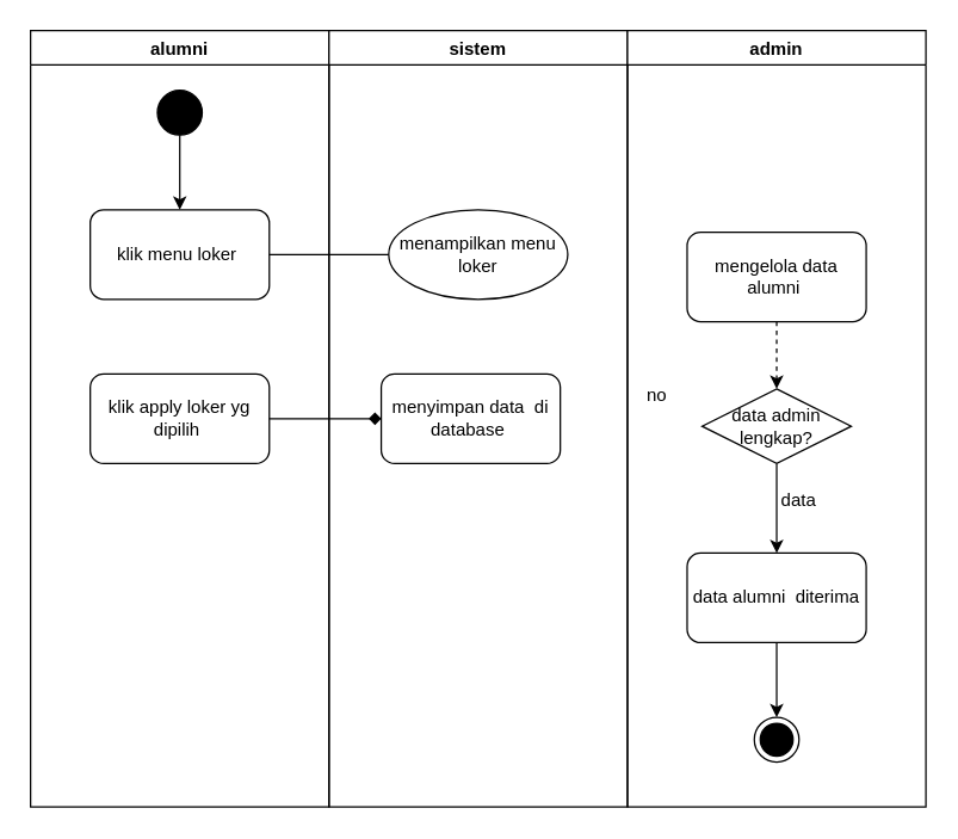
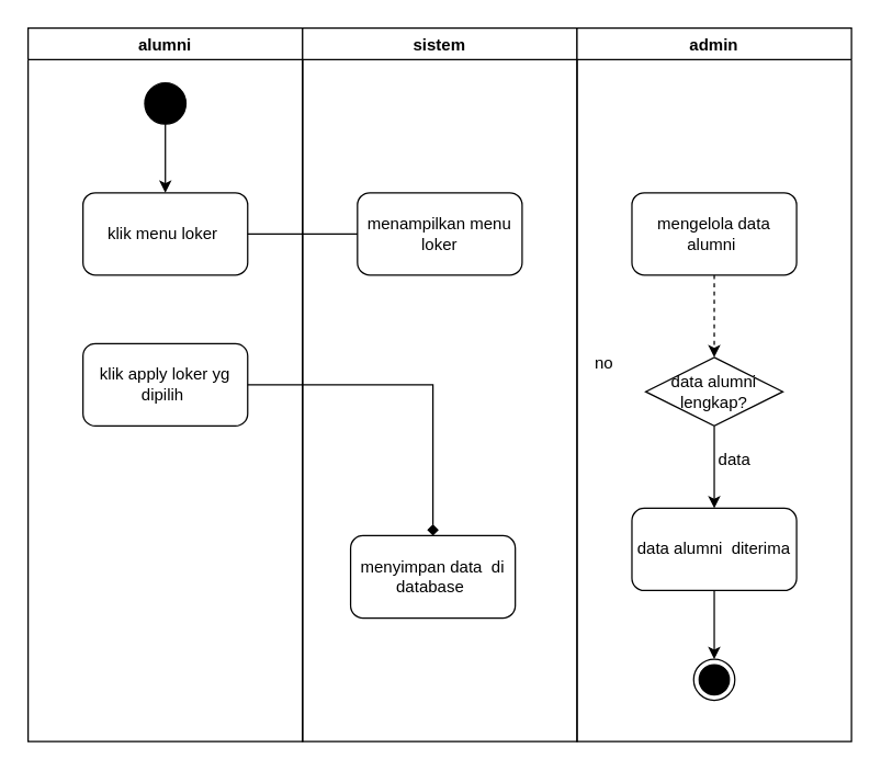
  <mxCell id="0" />
  <mxCell id="1" parent="0" />
  <mxCell id="2" value="alumni" style="swimlane;" parent="1" vertex="1"><mxGeometry x="20" y="20" width="200" height="520" as="geometry" /></mxCell>
  <mxCell id="3" value="klik menu loker&amp;nbsp;" style="rounded=1;whiteSpace=wrap;html=1;" parent="2" vertex="1"><mxGeometry x="40" y="120" width="120" height="60" as="geometry" /></mxCell>
  <mxCell id="4" value="" style="edgeStyle=orthogonalEdgeStyle;rounded=0;orthogonalLoop=1;jettySize=auto;html=1;" parent="2" source="5" target="3" edge="1"><mxGeometry relative="1" as="geometry" /></mxCell>
  <mxCell id="5" value="" style="ellipse;whiteSpace=wrap;html=1;aspect=fixed;fillColor=#000000;" parent="2" vertex="1"><mxGeometry x="85" y="40" width="30" height="30" as="geometry" /></mxCell>
  <mxCell id="6" value="klik apply loker yg dipilih&amp;nbsp;" style="rounded=1;whiteSpace=wrap;html=1;" vertex="1" parent="2"><mxGeometry x="40" y="230" width="120" height="60" as="geometry" /></mxCell>
  <mxCell id="7" value="sistem" style="swimlane;startSize=23;" parent="1" vertex="1"><mxGeometry x="220" y="20" width="200" height="520" as="geometry" /></mxCell>
- <mxCell id="8" value="menampilkan menu loker" style="ellipse;whiteSpace=wrap;html=1;" parent="7" vertex="1"><mxGeometry x="40" y="120" width="120" height="60" as="geometry" /></mxCell>
- <mxCell id="9" value="menyimpan data&amp;nbsp; di database&amp;nbsp;" style="rounded=1;whiteSpace=wrap;html=1;" vertex="1" parent="7"><mxGeometry x="35" y="230" width="120" height="60" as="geometry" /></mxCell>
+ <mxCell id="8" value="menampilkan menu loker" style="rounded=1;whiteSpace=wrap;html=1;" parent="7" vertex="1"><mxGeometry x="40" y="120" width="120" height="60" as="geometry" /></mxCell>
+ <mxCell id="9" value="menyimpan data&amp;nbsp; di database&amp;nbsp;" style="rounded=1;whiteSpace=wrap;html=1;" vertex="1" parent="7"><mxGeometry x="35" y="370" width="120" height="60" as="geometry" /></mxCell>
  <mxCell id="10" value="admin" style="swimlane;startSize=23;" parent="1" vertex="1"><mxGeometry x="420" y="20" width="200" height="520" as="geometry" /></mxCell>
  <mxCell id="11" value="" style="edgeStyle=orthogonalEdgeStyle;rounded=0;orthogonalLoop=1;jettySize=auto;html=1;dashed=1;" parent="10" source="12" target="14" edge="1"><mxGeometry relative="1" as="geometry" /></mxCell>
- <mxCell id="12" value="mengelola data alumni&amp;nbsp;" style="rounded=1;whiteSpace=wrap;html=1;" parent="10" vertex="1"><mxGeometry x="40" y="135" width="120" height="60" as="geometry" /></mxCell>
+ <mxCell id="12" value="mengelola data alumni&amp;nbsp;" style="rounded=1;whiteSpace=wrap;html=1;" parent="10" vertex="1"><mxGeometry x="40" y="120" width="120" height="60" as="geometry" /></mxCell>
  <mxCell id="13" value="" style="edgeStyle=orthogonalEdgeStyle;rounded=0;orthogonalLoop=1;jettySize=auto;html=1;" parent="10" source="14" target="16" edge="1"><mxGeometry relative="1" as="geometry" /></mxCell>
- <mxCell id="14" value="data admin lengkap?" style="rhombus;whiteSpace=wrap;html=1;" parent="10" vertex="1"><mxGeometry x="50" y="240" width="100" height="50" as="geometry" /></mxCell>
+ <mxCell id="14" value="data alumni lengkap?" style="rhombus;whiteSpace=wrap;html=1;" parent="10" vertex="1"><mxGeometry x="50" y="240" width="100" height="50" as="geometry" /></mxCell>
  <mxCell id="15" value="" style="edgeStyle=orthogonalEdgeStyle;rounded=0;orthogonalLoop=1;jettySize=auto;html=1;" parent="10" source="16" target="17" edge="1"><mxGeometry relative="1" as="geometry" /></mxCell>
  <mxCell id="16" value="data alumni&amp;nbsp; diterima" style="rounded=1;whiteSpace=wrap;html=1;" parent="10" vertex="1"><mxGeometry x="40" y="350" width="120" height="60" as="geometry" /></mxCell>
  <mxCell id="17" value="" style="ellipse;html=1;shape=endState;fillColor=#000000;strokeColor=#000000;" parent="10" vertex="1"><mxGeometry x="85" y="460" width="30" height="30" as="geometry" /></mxCell>
  <mxCell id="18" value="no" style="text;html=1;strokeColor=none;fillColor=none;align=center;verticalAlign=middle;whiteSpace=wrap;rounded=0;" parent="10" vertex="1"><mxGeometry x="-10" y="230" width="60" height="30" as="geometry" /></mxCell>
  <mxCell id="19" value="data" style="text;html=1;strokeColor=none;fillColor=none;align=center;verticalAlign=middle;whiteSpace=wrap;rounded=0;" parent="10" vertex="1"><mxGeometry x="85" y="300" width="60" height="30" as="geometry" /></mxCell>
  <mxCell id="20" value="" style="edgeStyle=orthogonalEdgeStyle;rounded=0;orthogonalLoop=1;jettySize=auto;html=1;endArrow=none;" edge="1" parent="1" source="3" target="8"><mxGeometry relative="1" as="geometry" /></mxCell>
  <mxCell id="21" value="" style="edgeStyle=orthogonalEdgeStyle;rounded=0;orthogonalLoop=1;jettySize=auto;html=1;endArrow=diamond;" edge="1" parent="1" source="6" target="9"><mxGeometry relative="1" as="geometry" /></mxCell>
